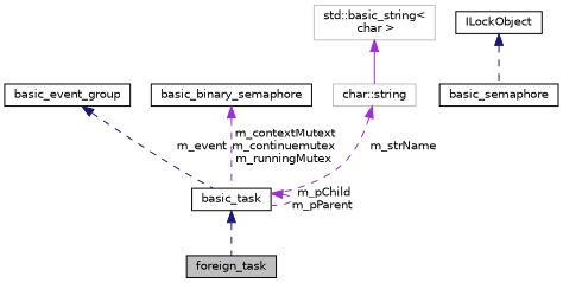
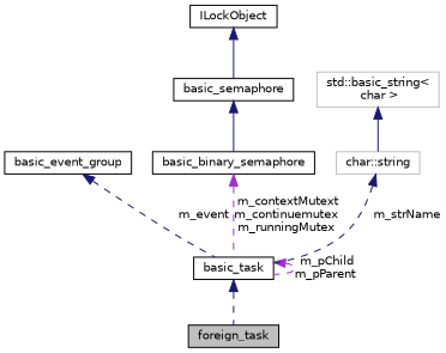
  digraph {
    node [color=black fillcolor=white fontname=Helvetica fontsize=10 shape=record style=filled]
    edge [color=midnightblue dir=back fontname=Helvetica fontsize=10 labelfontname=Helvetica labelfontsize=10 style=dashed]
    n1 [fillcolor=grey75 fontcolor=black height=0.2 label=foreign_task width=0.4]
    n2 [height=0.2 label=basic_task width=0.4]
    n3 [height=0.2 label=basic_event_group width=0.4]
    n4 [height=0.2 label=basic_binary_semaphore width=0.4]
    n5 [height=0.2 label=basic_semaphore width=0.4]
    n6 [height=0.2 label=ILockObject width=0.4]
    n7 [color=grey75 height=0.2 label="char::string" width=0.4]
    n8 [color=grey75 height=0.2 label="std::basic_string\<\l char \>" width=0.4]
    n2 -> n1
    n2 -> n2 [color=darkorchid3 label=" m_pChild\nm_pParent"]
    n3 -> n2 [label=" m_event"]
    n4 -> n2 [color=darkorchid3 label=" m_contextMutext\nm_continuemutex\nm_runningMutex"]
-   n6 -> n5
-   n7 -> n2 [color=darkorchid3 label=" m_strName"]
-   n8 -> n7 [color=darkorchid3 style=solid]
+   n5 -> n4 [style=solid]
+   n6 -> n5 [style=solid]
+   n7 -> n2 [label=" m_strName"]
+   n8 -> n7 [style=solid]
  }
